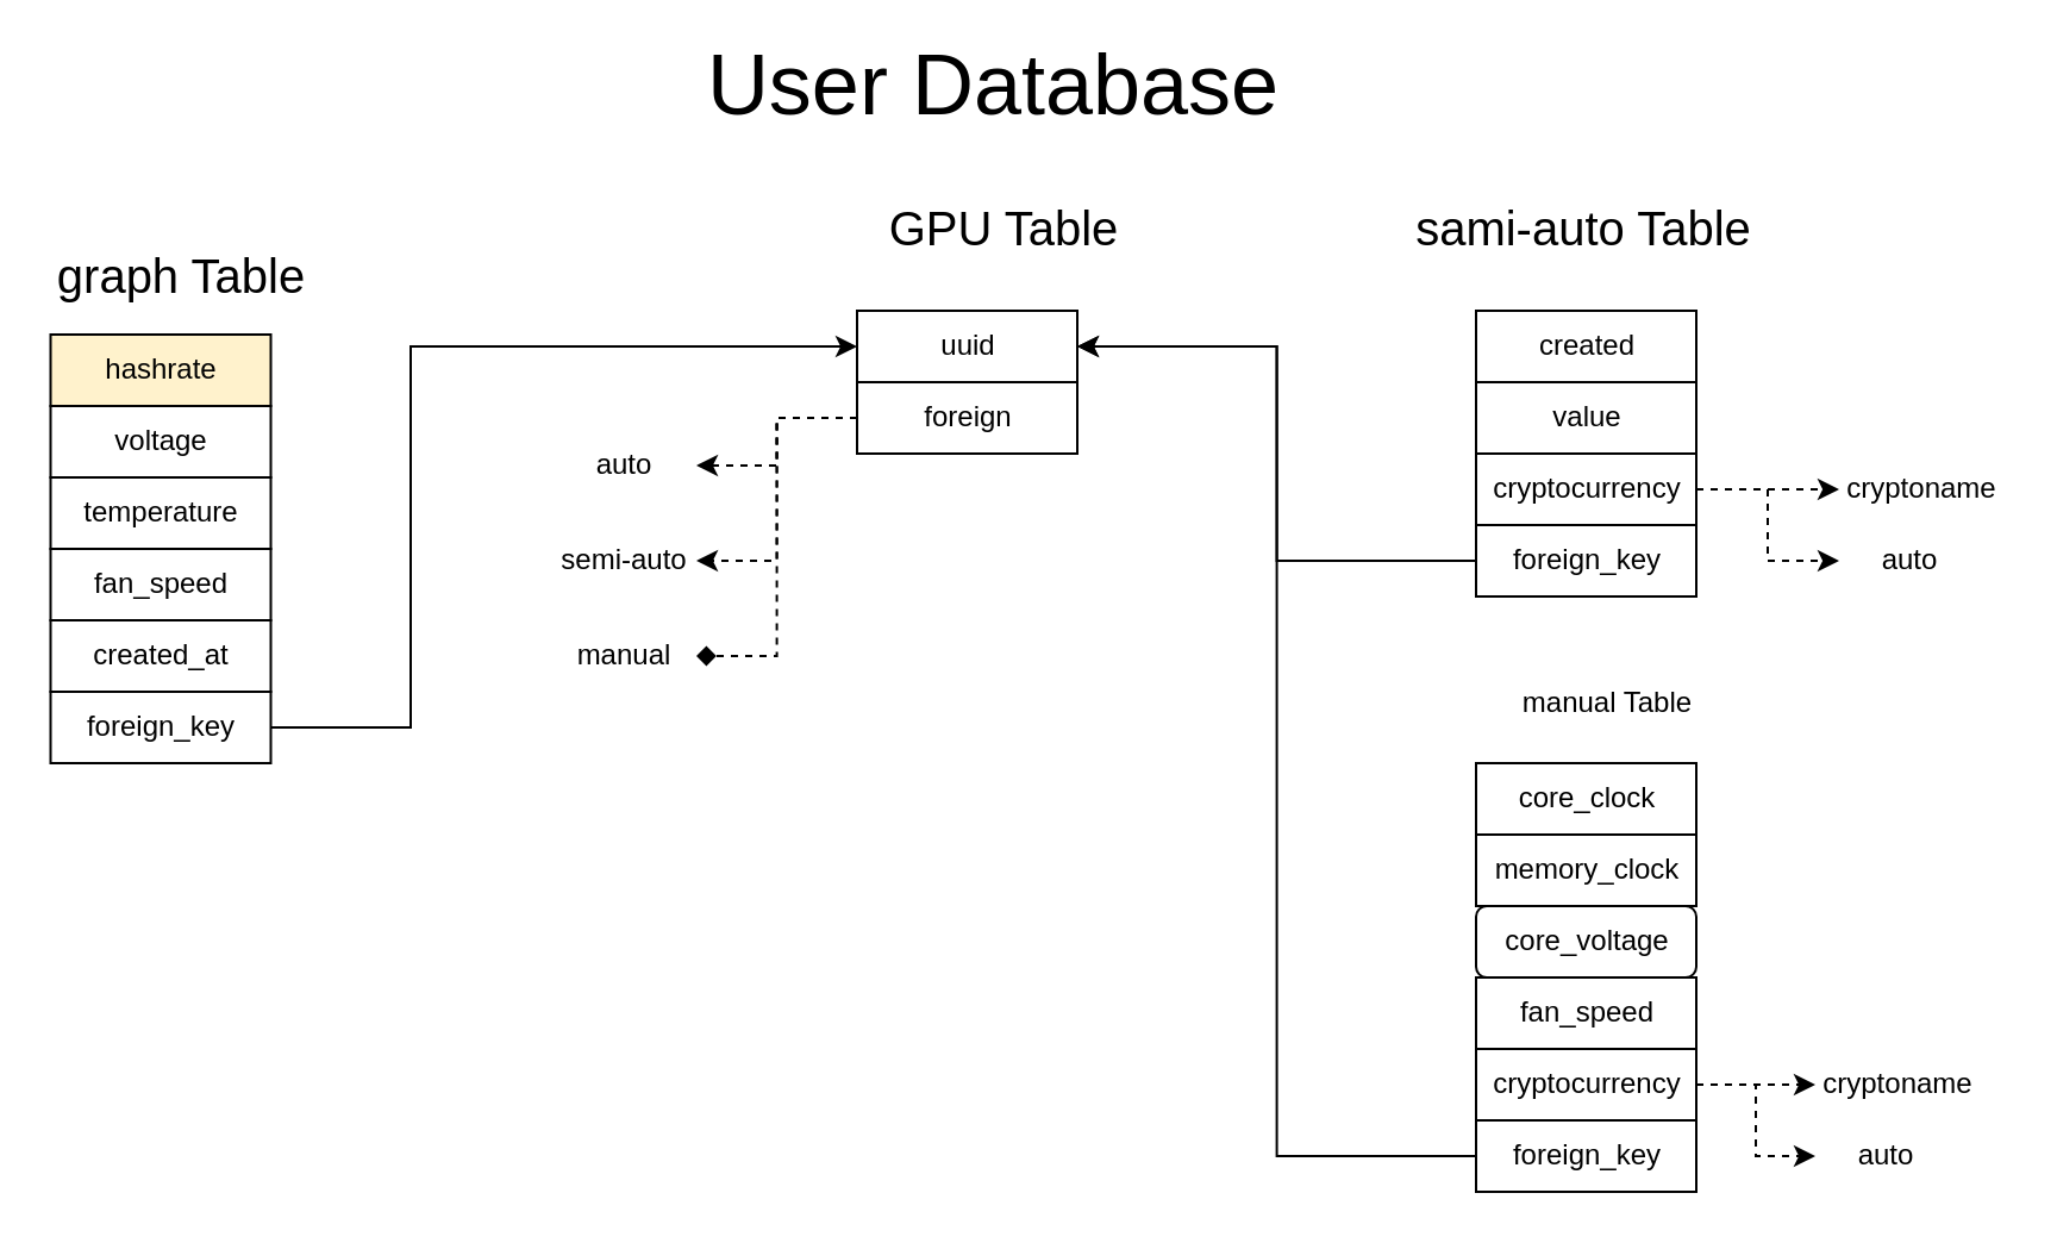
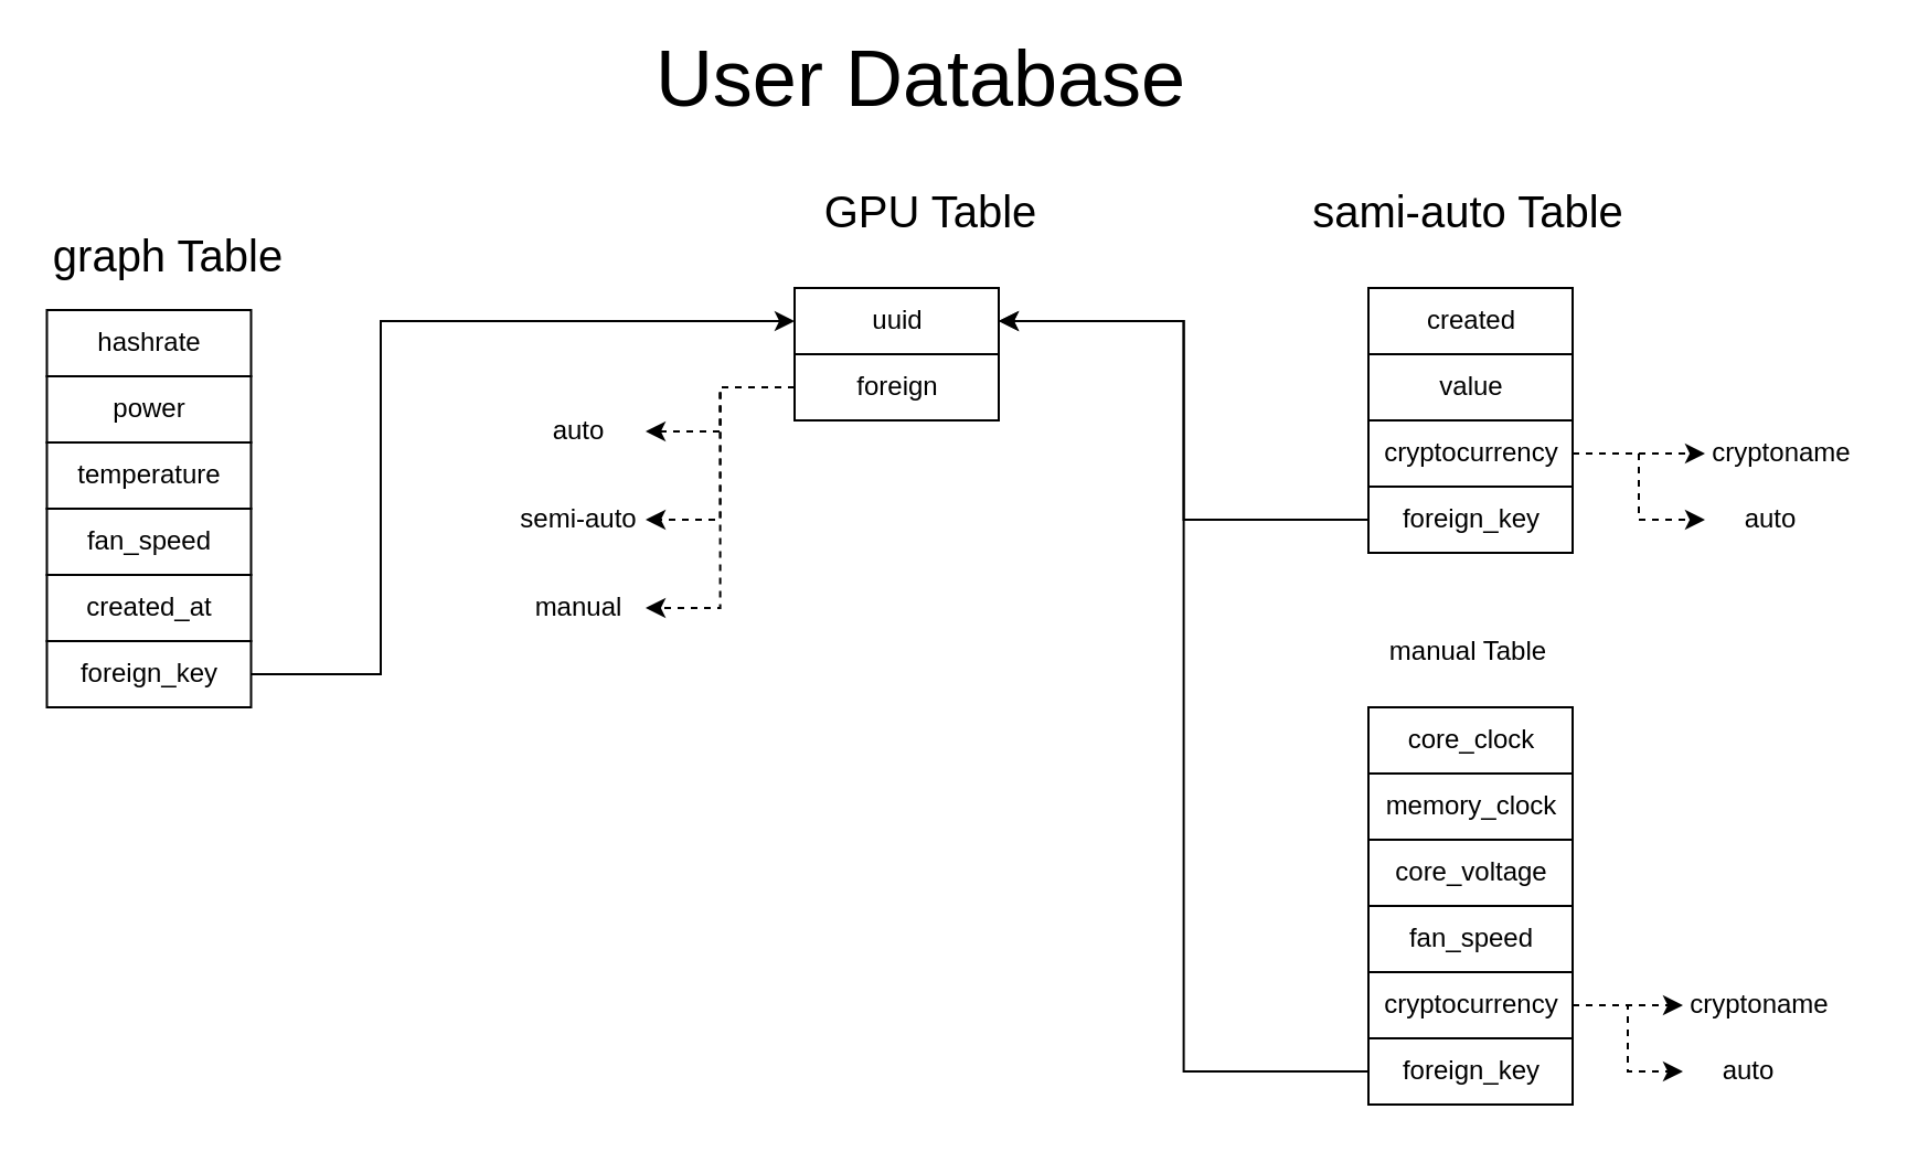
  <mxCell id="0" />
  <mxCell id="1" parent="0" />
  <mxCell id="2" value="&lt;font style=&quot;font-size: 36px;&quot;&gt;User Database&lt;/font&gt;" style="text;html=1;strokeColor=none;fillColor=none;align=center;verticalAlign=middle;whiteSpace=wrap;rounded=0;" vertex="1" parent="1"><mxGeometry x="292" y="20" width="250" height="30" as="geometry" /></mxCell>
  <mxCell id="3" value="uuid" style="rounded=0;whiteSpace=wrap;html=1;" vertex="1" parent="1"><mxGeometry x="359.5" y="130" width="92.5" height="30" as="geometry" /></mxCell>
  <mxCell id="4" value="&lt;font style=&quot;font-size: 20px;&quot;&gt;GPU Table&lt;/font&gt;" style="text;html=1;strokeColor=none;fillColor=none;align=center;verticalAlign=middle;whiteSpace=wrap;rounded=0;" vertex="1" parent="1"><mxGeometry x="370.75" y="80" width="101.25" height="30" as="geometry" /></mxCell>
  <mxCell id="5" style="edgeStyle=orthogonalEdgeStyle;rounded=0;orthogonalLoop=1;jettySize=auto;html=1;entryX=1;entryY=0.5;entryDx=0;entryDy=0;dashed=1;" edge="1" parent="1" source="8" target="9"><mxGeometry relative="1" as="geometry" /></mxCell>
- <mxCell id="6" style="edgeStyle=orthogonalEdgeStyle;rounded=0;orthogonalLoop=1;jettySize=auto;html=1;entryX=1;entryY=0.5;entryDx=0;entryDy=0;dashed=1;endArrow=diamond;" edge="1" parent="1" source="8" target="10"><mxGeometry relative="1" as="geometry" /></mxCell>
+ <mxCell id="6" style="edgeStyle=orthogonalEdgeStyle;rounded=0;orthogonalLoop=1;jettySize=auto;html=1;entryX=1;entryY=0.5;entryDx=0;entryDy=0;dashed=1;" edge="1" parent="1" source="8" target="10"><mxGeometry relative="1" as="geometry" /></mxCell>
  <mxCell id="7" style="edgeStyle=orthogonalEdgeStyle;rounded=0;orthogonalLoop=1;jettySize=auto;html=1;entryX=1;entryY=0.5;entryDx=0;entryDy=0;dashed=1;" edge="1" parent="1" source="8" target="11"><mxGeometry relative="1" as="geometry" /></mxCell>
  <mxCell id="8" value="foreign" style="rounded=0;whiteSpace=wrap;html=1;" vertex="1" parent="1"><mxGeometry x="359.5" y="160" width="92.5" height="30" as="geometry" /></mxCell>
  <mxCell id="9" value="&lt;div&gt;auto&lt;/div&gt;" style="text;html=1;strokeColor=none;fillColor=none;align=center;verticalAlign=middle;whiteSpace=wrap;rounded=0;" vertex="1" parent="1"><mxGeometry x="232" y="180" width="60" height="30" as="geometry" /></mxCell>
  <mxCell id="10" value="manual" style="text;html=1;strokeColor=none;fillColor=none;align=center;verticalAlign=middle;whiteSpace=wrap;rounded=0;" vertex="1" parent="1"><mxGeometry x="232" y="260" width="60" height="30" as="geometry" /></mxCell>
  <mxCell id="11" value="&lt;div&gt;semi-auto&lt;/div&gt;" style="text;html=1;strokeColor=none;fillColor=none;align=center;verticalAlign=middle;whiteSpace=wrap;rounded=0;" vertex="1" parent="1"><mxGeometry x="232" y="220" width="60" height="30" as="geometry" /></mxCell>
  <mxCell id="12" value="&lt;div style=&quot;font-size: 20px;&quot;&gt;&lt;font style=&quot;font-size: 20px;&quot;&gt;sami-auto Table&lt;/font&gt;&lt;/div&gt;" style="text;html=1;strokeColor=none;fillColor=none;align=center;verticalAlign=middle;whiteSpace=wrap;rounded=0;" vertex="1" parent="1"><mxGeometry x="589.5" y="80" width="150" height="30" as="geometry" /></mxCell>
  <mxCell id="13" value="created" style="rounded=0;whiteSpace=wrap;html=1;" vertex="1" parent="1"><mxGeometry x="619.5" y="130" width="92.5" height="30" as="geometry" /></mxCell>
  <mxCell id="14" value="value" style="rounded=0;whiteSpace=wrap;html=1;" vertex="1" parent="1"><mxGeometry x="619.5" y="160" width="92.5" height="30" as="geometry" /></mxCell>
  <mxCell id="15" style="edgeStyle=orthogonalEdgeStyle;rounded=0;orthogonalLoop=1;jettySize=auto;html=1;entryX=0;entryY=0.5;entryDx=0;entryDy=0;dashed=1;" edge="1" parent="1" source="17" target="18"><mxGeometry relative="1" as="geometry" /></mxCell>
  <mxCell id="16" style="edgeStyle=orthogonalEdgeStyle;rounded=0;orthogonalLoop=1;jettySize=auto;html=1;entryX=0;entryY=0.5;entryDx=0;entryDy=0;dashed=1;" edge="1" parent="1" source="17" target="19"><mxGeometry relative="1" as="geometry" /></mxCell>
  <mxCell id="17" value="cryptocurrency" style="rounded=0;whiteSpace=wrap;html=1;" vertex="1" parent="1"><mxGeometry x="619.5" y="190" width="92.5" height="30" as="geometry" /></mxCell>
  <mxCell id="18" value="cryptoname" style="text;html=1;strokeColor=none;fillColor=none;align=center;verticalAlign=middle;whiteSpace=wrap;rounded=0;" vertex="1" parent="1"><mxGeometry x="772" y="190" width="70" height="30" as="geometry" /></mxCell>
  <mxCell id="19" value="auto" style="text;html=1;strokeColor=none;fillColor=none;align=center;verticalAlign=middle;whiteSpace=wrap;rounded=0;" vertex="1" parent="1"><mxGeometry x="772" y="220" width="60" height="30" as="geometry" /></mxCell>
- <mxCell id="20" value="&lt;div&gt;manual Table&lt;/div&gt;" style="text;html=1;strokeColor=none;fillColor=none;align=center;verticalAlign=middle;whiteSpace=wrap;rounded=0;" vertex="1" parent="1"><mxGeometry x="629.5" y="280" width="90" height="30" as="geometry" /></mxCell>
+ <mxCell id="20" value="&lt;div&gt;manual Table&lt;/div&gt;" style="text;html=1;strokeColor=none;fillColor=none;align=center;verticalAlign=middle;whiteSpace=wrap;rounded=0;" vertex="1" parent="1"><mxGeometry x="619.5" y="280" width="90" height="30" as="geometry" /></mxCell>
  <mxCell id="21" style="edgeStyle=orthogonalEdgeStyle;rounded=0;orthogonalLoop=1;jettySize=auto;html=1;entryX=1;entryY=0.5;entryDx=0;entryDy=0;" edge="1" parent="1" source="22" target="3"><mxGeometry relative="1" as="geometry" /></mxCell>
  <mxCell id="22" value="foreign_key" style="rounded=0;whiteSpace=wrap;html=1;" vertex="1" parent="1"><mxGeometry x="619.5" y="220" width="92.5" height="30" as="geometry" /></mxCell>
  <mxCell id="23" value="core_clock" style="rounded=0;whiteSpace=wrap;html=1;" vertex="1" parent="1"><mxGeometry x="619.5" y="320" width="92.5" height="30" as="geometry" /></mxCell>
  <mxCell id="24" value="memory_clock" style="rounded=0;whiteSpace=wrap;html=1;" vertex="1" parent="1"><mxGeometry x="619.5" y="350" width="92.5" height="30" as="geometry" /></mxCell>
- <mxCell id="25" value="core_voltage" style="whiteSpace=wrap;html=1;rounded=1;" vertex="1" parent="1"><mxGeometry x="619.5" y="380" width="92.5" height="30" as="geometry" /></mxCell>
+ <mxCell id="25" value="core_voltage" style="rounded=0;whiteSpace=wrap;html=1;" vertex="1" parent="1"><mxGeometry x="619.5" y="380" width="92.5" height="30" as="geometry" /></mxCell>
  <mxCell id="26" value="fan_speed" style="rounded=0;whiteSpace=wrap;html=1;" vertex="1" parent="1"><mxGeometry x="619.5" y="410" width="92.5" height="30" as="geometry" /></mxCell>
  <mxCell id="27" style="edgeStyle=orthogonalEdgeStyle;rounded=0;orthogonalLoop=1;jettySize=auto;html=1;entryX=1;entryY=0.5;entryDx=0;entryDy=0;" edge="1" parent="1" source="28" target="3"><mxGeometry relative="1" as="geometry" /></mxCell>
  <mxCell id="28" value="foreign_key" style="rounded=0;whiteSpace=wrap;html=1;" vertex="1" parent="1"><mxGeometry x="619.5" y="470" width="92.5" height="30" as="geometry" /></mxCell>
  <mxCell id="29" style="edgeStyle=orthogonalEdgeStyle;rounded=0;orthogonalLoop=1;jettySize=auto;html=1;entryX=0;entryY=0.5;entryDx=0;entryDy=0;dashed=1;" edge="1" parent="1" source="31" target="33"><mxGeometry relative="1" as="geometry" /></mxCell>
  <mxCell id="30" style="edgeStyle=orthogonalEdgeStyle;rounded=0;orthogonalLoop=1;jettySize=auto;html=1;entryX=0;entryY=0.5;entryDx=0;entryDy=0;dashed=1;" edge="1" parent="1" source="31" target="32"><mxGeometry relative="1" as="geometry" /></mxCell>
  <mxCell id="31" value="cryptocurrency" style="rounded=0;whiteSpace=wrap;html=1;" vertex="1" parent="1"><mxGeometry x="619.5" y="440" width="92.5" height="30" as="geometry" /></mxCell>
  <mxCell id="32" value="auto" style="text;html=1;strokeColor=none;fillColor=none;align=center;verticalAlign=middle;whiteSpace=wrap;rounded=0;" vertex="1" parent="1"><mxGeometry x="762" y="470" width="60" height="30" as="geometry" /></mxCell>
  <mxCell id="33" value="cryptoname" style="text;html=1;strokeColor=none;fillColor=none;align=center;verticalAlign=middle;whiteSpace=wrap;rounded=0;" vertex="1" parent="1"><mxGeometry x="762" y="440" width="70" height="30" as="geometry" /></mxCell>
  <mxCell id="34" value="&lt;font style=&quot;font-size: 20px;&quot;&gt;graph Table&lt;/font&gt;" style="text;html=1;strokeColor=none;fillColor=none;align=center;verticalAlign=middle;whiteSpace=wrap;rounded=0;" vertex="1" parent="1"><mxGeometry x="20.75" y="100" width="110" height="30" as="geometry" /></mxCell>
- <mxCell id="35" value="hashrate" style="rounded=0;whiteSpace=wrap;html=1;fillColor=#fff2cc;" vertex="1" parent="1"><mxGeometry x="20.75" y="140" width="92.5" height="30" as="geometry" /></mxCell>
- <mxCell id="36" value="voltage" style="rounded=0;whiteSpace=wrap;html=1;" vertex="1" parent="1"><mxGeometry x="20.75" y="170" width="92.5" height="30" as="geometry" /></mxCell>
+ <mxCell id="35" value="hashrate" style="rounded=0;whiteSpace=wrap;html=1;" vertex="1" parent="1"><mxGeometry x="20.75" y="140" width="92.5" height="30" as="geometry" /></mxCell>
+ <mxCell id="36" value="power" style="rounded=0;whiteSpace=wrap;html=1;" vertex="1" parent="1"><mxGeometry x="20.75" y="170" width="92.5" height="30" as="geometry" /></mxCell>
  <mxCell id="37" value="temperature" style="rounded=0;whiteSpace=wrap;html=1;" vertex="1" parent="1"><mxGeometry x="20.75" y="200" width="92.5" height="30" as="geometry" /></mxCell>
  <mxCell id="38" value="created_at" style="rounded=0;whiteSpace=wrap;html=1;" vertex="1" parent="1"><mxGeometry x="20.75" y="260" width="92.5" height="30" as="geometry" /></mxCell>
  <mxCell id="39" value="fan_speed" style="rounded=0;whiteSpace=wrap;html=1;" vertex="1" parent="1"><mxGeometry x="20.75" y="230" width="92.5" height="30" as="geometry" /></mxCell>
  <mxCell id="40" style="edgeStyle=orthogonalEdgeStyle;rounded=0;orthogonalLoop=1;jettySize=auto;html=1;entryX=0;entryY=0.5;entryDx=0;entryDy=0;" edge="1" parent="1" source="41" target="3"><mxGeometry relative="1" as="geometry"><Array as="points"><mxPoint x="172" y="305" /><mxPoint x="172" y="145" /></Array></mxGeometry></mxCell>
  <mxCell id="41" value="foreign_key" style="rounded=0;whiteSpace=wrap;html=1;" vertex="1" parent="1"><mxGeometry x="20.75" y="290" width="92.5" height="30" as="geometry" /></mxCell>
